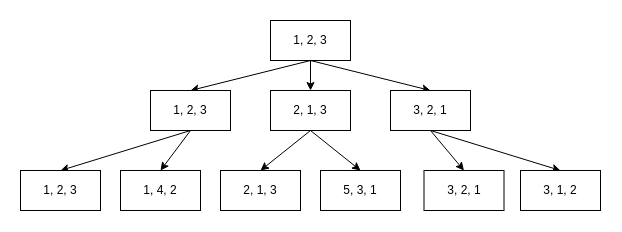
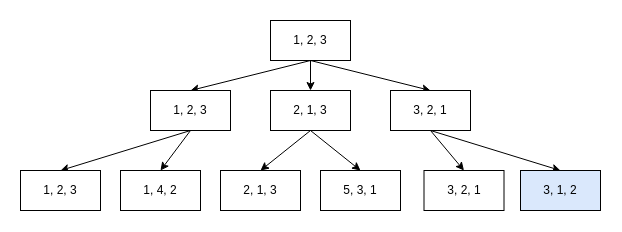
  <mxCell id="0" />
  <mxCell id="1" parent="0" />
  <mxCell id="2" style="rounded=0;orthogonalLoop=1;jettySize=auto;html=1;exitX=0.5;exitY=1;exitDx=0;exitDy=0;entryX=0.5;entryY=0;entryDx=0;entryDy=0;" edge="1" parent="1" source="5" target="8"><mxGeometry relative="1" as="geometry" /></mxCell>
  <mxCell id="3" style="edgeStyle=none;rounded=0;orthogonalLoop=1;jettySize=auto;html=1;exitX=0.5;exitY=1;exitDx=0;exitDy=0;entryX=0.5;entryY=0;entryDx=0;entryDy=0;" edge="1" parent="1" source="5" target="11"><mxGeometry relative="1" as="geometry" /></mxCell>
  <mxCell id="4" style="edgeStyle=none;rounded=0;orthogonalLoop=1;jettySize=auto;html=1;exitX=0.5;exitY=1;exitDx=0;exitDy=0;entryX=0.5;entryY=0;entryDx=0;entryDy=0;" edge="1" parent="1" source="5" target="14"><mxGeometry relative="1" as="geometry" /></mxCell>
  <mxCell id="5" value="1, 2, 3" style="rounded=0;whiteSpace=wrap;html=1;" vertex="1" parent="1"><mxGeometry x="270" y="20" width="80" height="40" as="geometry" /></mxCell>
  <mxCell id="6" style="edgeStyle=none;rounded=0;orthogonalLoop=1;jettySize=auto;html=1;exitX=0.5;exitY=1;exitDx=0;exitDy=0;entryX=0.5;entryY=0;entryDx=0;entryDy=0;" edge="1" parent="1" source="8" target="15"><mxGeometry relative="1" as="geometry" /></mxCell>
  <mxCell id="7" style="edgeStyle=none;rounded=0;orthogonalLoop=1;jettySize=auto;html=1;exitX=0.5;exitY=1;exitDx=0;exitDy=0;entryX=0.5;entryY=0;entryDx=0;entryDy=0;" edge="1" parent="1" source="8" target="16"><mxGeometry relative="1" as="geometry" /></mxCell>
  <mxCell id="8" value="1, 2, 3" style="rounded=0;whiteSpace=wrap;html=1;" vertex="1" parent="1"><mxGeometry x="150" y="90" width="80" height="40" as="geometry" /></mxCell>
  <mxCell id="9" style="edgeStyle=none;rounded=0;orthogonalLoop=1;jettySize=auto;html=1;exitX=0.5;exitY=1;exitDx=0;exitDy=0;entryX=0.5;entryY=0;entryDx=0;entryDy=0;" edge="1" parent="1" source="11" target="17"><mxGeometry relative="1" as="geometry" /></mxCell>
  <mxCell id="10" style="edgeStyle=none;rounded=0;orthogonalLoop=1;jettySize=auto;html=1;exitX=0.5;exitY=1;exitDx=0;exitDy=0;entryX=0.5;entryY=0;entryDx=0;entryDy=0;" edge="1" parent="1" source="11" target="18"><mxGeometry relative="1" as="geometry" /></mxCell>
  <mxCell id="11" value="2, 1, 3" style="rounded=0;whiteSpace=wrap;html=1;" vertex="1" parent="1"><mxGeometry x="270" y="90" width="80" height="40" as="geometry" /></mxCell>
  <mxCell id="12" style="edgeStyle=none;rounded=0;orthogonalLoop=1;jettySize=auto;html=1;exitX=0.5;exitY=1;exitDx=0;exitDy=0;entryX=0.5;entryY=0;entryDx=0;entryDy=0;" edge="1" parent="1" source="14" target="19"><mxGeometry relative="1" as="geometry" /></mxCell>
  <mxCell id="13" style="edgeStyle=none;rounded=0;orthogonalLoop=1;jettySize=auto;html=1;exitX=0.5;exitY=1;exitDx=0;exitDy=0;entryX=0.5;entryY=0;entryDx=0;entryDy=0;" edge="1" parent="1" source="14" target="20"><mxGeometry relative="1" as="geometry" /></mxCell>
  <mxCell id="14" value="3, 2, 1" style="rounded=0;whiteSpace=wrap;html=1;" vertex="1" parent="1"><mxGeometry x="390" y="90" width="80" height="40" as="geometry" /></mxCell>
  <mxCell id="15" value="1, 2, 3" style="rounded=0;whiteSpace=wrap;html=1;" vertex="1" parent="1"><mxGeometry x="20" y="170" width="80" height="40" as="geometry" /></mxCell>
  <mxCell id="16" value="1, 4, 2" style="rounded=0;whiteSpace=wrap;html=1;" vertex="1" parent="1"><mxGeometry x="120" y="170" width="80" height="40" as="geometry" /></mxCell>
  <mxCell id="17" value="2, 1, 3" style="rounded=0;whiteSpace=wrap;html=1;" vertex="1" parent="1"><mxGeometry x="220" y="170" width="80" height="40" as="geometry" /></mxCell>
  <mxCell id="18" value="5, 3, 1" style="rounded=0;whiteSpace=wrap;html=1;" vertex="1" parent="1"><mxGeometry x="320" y="170" width="80" height="40" as="geometry" /></mxCell>
  <mxCell id="19" value="3, 2, 1" style="rounded=0;whiteSpace=wrap;html=1;" vertex="1" parent="1"><mxGeometry x="423.5" y="170" width="80" height="40" as="geometry" /></mxCell>
- <mxCell id="20" value="3, 1, 2" style="rounded=0;whiteSpace=wrap;html=1;" vertex="1" parent="1"><mxGeometry x="520" y="170" width="80" height="40" as="geometry" /></mxCell>
+ <mxCell id="20" value="3, 1, 2" style="rounded=0;whiteSpace=wrap;html=1;fillColor=#dae8fc;" vertex="1" parent="1"><mxGeometry x="520" y="170" width="80" height="40" as="geometry" /></mxCell>
